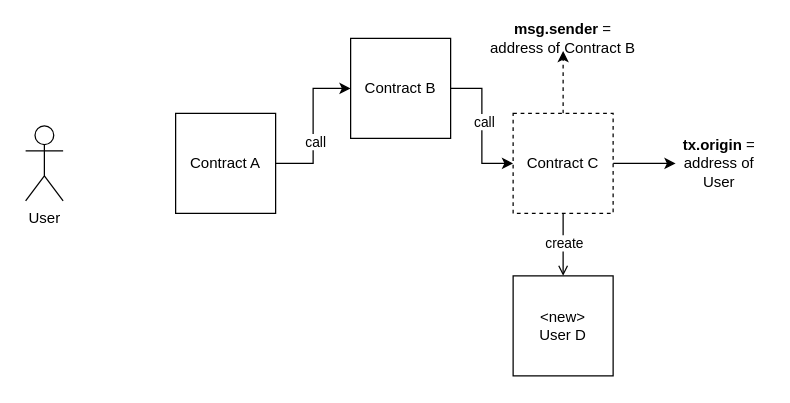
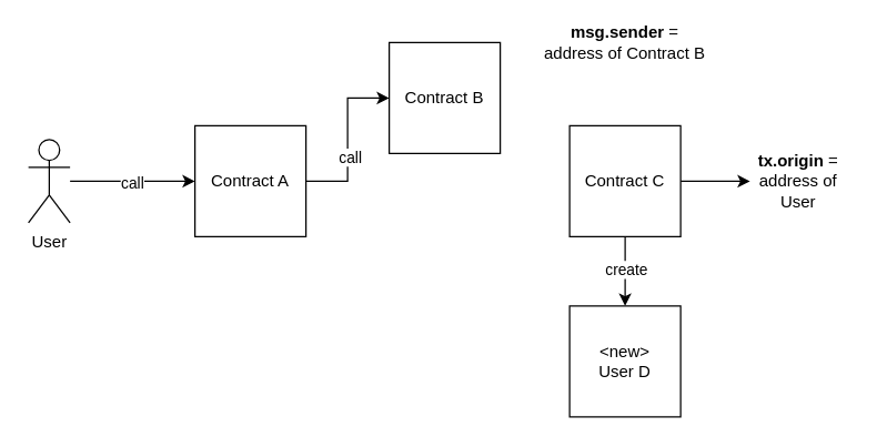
  <mxCell id="0" />
  <mxCell id="1" parent="0" />
+ <mxCell id="2" value="x" style="edgeStyle=orthogonalEdgeStyle;rounded=0;orthogonalLoop=1;jettySize=auto;html=1;" edge="1" parent="1" source="4" target="7"><mxGeometry relative="1" as="geometry" /></mxCell>
+ <mxCell id="3" value="call" style="edgeLabel;html=1;align=center;verticalAlign=middle;resizable=0;points=[];" vertex="1" connectable="0" parent="2"><mxGeometry x="-0.022" y="-1" relative="1" as="geometry"><mxPoint as="offset" /></mxGeometry></mxCell>
  <mxCell id="4" value="User" style="shape=umlActor;verticalLabelPosition=bottom;verticalAlign=top;html=1;outlineConnect=0;" vertex="1" parent="1"><mxGeometry x="20" y="100" width="30" height="60" as="geometry" /></mxCell>
  <mxCell id="5" style="edgeStyle=orthogonalEdgeStyle;rounded=0;orthogonalLoop=1;jettySize=auto;html=1;exitX=1;exitY=0.5;exitDx=0;exitDy=0;" edge="1" parent="1" source="7" target="10"><mxGeometry relative="1" as="geometry" /></mxCell>
  <mxCell id="6" value="call" style="edgeLabel;html=1;align=center;verticalAlign=middle;resizable=0;points=[];" vertex="1" connectable="0" parent="5"><mxGeometry x="-0.2" y="-1" relative="1" as="geometry"><mxPoint as="offset" /></mxGeometry></mxCell>
  <mxCell id="7" value="Contract A" style="whiteSpace=wrap;html=1;aspect=fixed;" vertex="1" parent="1"><mxGeometry x="140" y="90" width="80" height="80" as="geometry" /></mxCell>
- <mxCell id="8" style="edgeStyle=orthogonalEdgeStyle;rounded=0;orthogonalLoop=1;jettySize=auto;html=1;exitX=1;exitY=0.5;exitDx=0;exitDy=0;" edge="1" parent="1" source="10" target="15"><mxGeometry relative="1" as="geometry" /></mxCell>
- <mxCell id="9" value="call" style="edgeLabel;html=1;align=center;verticalAlign=middle;resizable=0;points=[];" vertex="1" connectable="0" parent="8"><mxGeometry x="-0.08" y="1" relative="1" as="geometry"><mxPoint as="offset" /></mxGeometry></mxCell>
  <mxCell id="10" value="Contract B" style="whiteSpace=wrap;html=1;aspect=fixed;" vertex="1" parent="1"><mxGeometry x="280" y="30" width="80" height="80" as="geometry" /></mxCell>
- <mxCell id="11" style="edgeStyle=orthogonalEdgeStyle;rounded=0;orthogonalLoop=1;jettySize=auto;html=1;exitX=0.5;exitY=1;exitDx=0;exitDy=0;endArrow=open;" edge="1" parent="1" source="15" target="16"><mxGeometry relative="1" as="geometry" /></mxCell>
+ <mxCell id="11" style="edgeStyle=orthogonalEdgeStyle;rounded=0;orthogonalLoop=1;jettySize=auto;html=1;exitX=0.5;exitY=1;exitDx=0;exitDy=0;" edge="1" parent="1" source="15" target="16"><mxGeometry relative="1" as="geometry" /></mxCell>
  <mxCell id="12" value="create" style="edgeLabel;html=1;align=center;verticalAlign=middle;resizable=0;points=[];" vertex="1" connectable="0" parent="11"><mxGeometry x="-0.08" relative="1" as="geometry"><mxPoint as="offset" /></mxGeometry></mxCell>
- <mxCell id="13" style="edgeStyle=orthogonalEdgeStyle;rounded=0;orthogonalLoop=1;jettySize=auto;html=1;exitX=0.5;exitY=0;exitDx=0;exitDy=0;entryX=0.5;entryY=1;entryDx=0;entryDy=0;dashed=1;" edge="1" parent="1" source="15" target="17"><mxGeometry relative="1" as="geometry" /></mxCell>
  <mxCell id="14" style="edgeStyle=orthogonalEdgeStyle;rounded=0;orthogonalLoop=1;jettySize=auto;html=1;exitX=1;exitY=0.5;exitDx=0;exitDy=0;entryX=0;entryY=0.5;entryDx=0;entryDy=0;dashed=0;endArrow=classic;endFill=1;" edge="1" parent="1" source="15" target="18"><mxGeometry relative="1" as="geometry" /></mxCell>
- <mxCell id="15" value="Contract C" style="whiteSpace=wrap;html=1;aspect=fixed;dashed=1;" vertex="1" parent="1"><mxGeometry x="410" y="90" width="80" height="80" as="geometry" /></mxCell>
+ <mxCell id="15" value="Contract C" style="whiteSpace=wrap;html=1;aspect=fixed;" vertex="1" parent="1"><mxGeometry x="410" y="90" width="80" height="80" as="geometry" /></mxCell>
  <mxCell id="16" value="&amp;lt;new&amp;gt;&lt;br&gt;User D" style="whiteSpace=wrap;html=1;aspect=fixed;" vertex="1" parent="1"><mxGeometry x="410" y="220" width="80" height="80" as="geometry" /></mxCell>
  <mxCell id="17" value="&lt;b&gt;msg.sender&lt;/b&gt; = address of Contract B" style="text;html=1;strokeColor=none;fillColor=none;align=center;verticalAlign=middle;whiteSpace=wrap;rounded=0;" vertex="1" parent="1"><mxGeometry x="390" y="20" width="120" height="20" as="geometry" /></mxCell>
  <mxCell id="18" value="&lt;b&gt;tx.origin &lt;/b&gt;= address of User" style="text;html=1;strokeColor=none;fillColor=none;align=center;verticalAlign=middle;whiteSpace=wrap;rounded=0;" vertex="1" parent="1"><mxGeometry x="540" y="120" width="70" height="20" as="geometry" /></mxCell>
